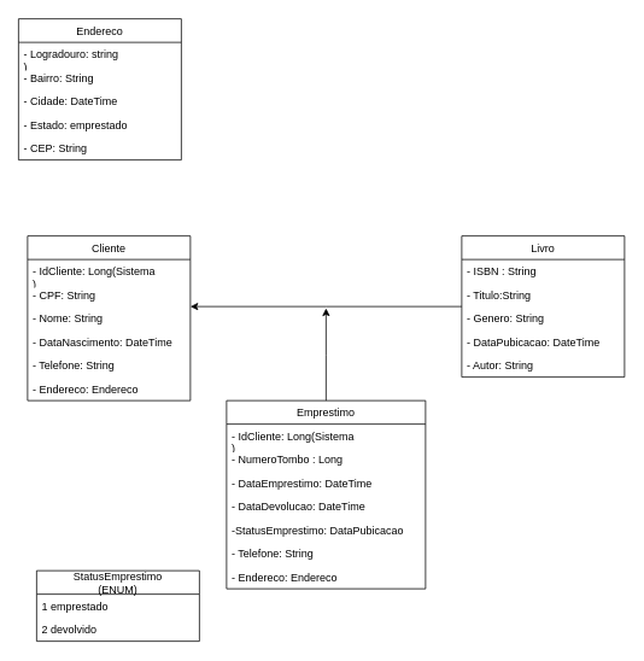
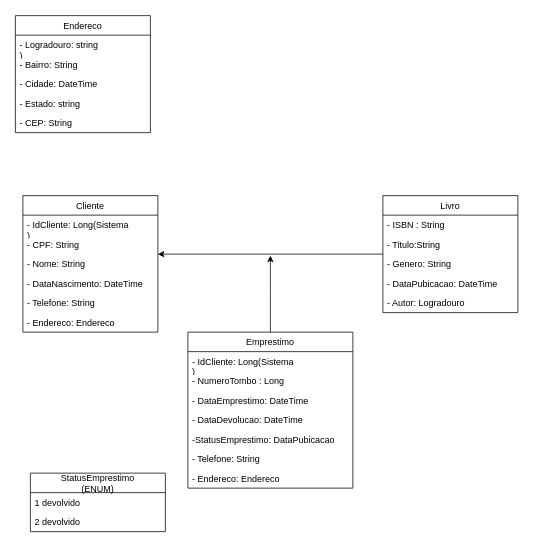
  <mxCell id="0" />
  <mxCell id="1" parent="0" />
  <mxCell id="2" value="Cliente" style="swimlane;fontStyle=0;childLayout=stackLayout;horizontal=1;startSize=26;fillColor=none;horizontalStack=0;resizeParent=1;resizeParentMax=0;resizeLast=0;collapsible=1;marginBottom=0;" vertex="1" parent="1"><mxGeometry x="30" y="260" width="180" height="182" as="geometry" /></mxCell>
  <mxCell id="3" value="- IdCliente: Long(Sistema&#10;)" style="text;strokeColor=none;fillColor=none;align=left;verticalAlign=top;spacingLeft=4;spacingRight=4;overflow=hidden;rotatable=0;points=[[0,0.5],[1,0.5]];portConstraint=eastwest;" vertex="1" parent="2"><mxGeometry y="26" width="180" height="26" as="geometry" /></mxCell>
  <mxCell id="4" value="- CPF: String" style="text;strokeColor=none;fillColor=none;align=left;verticalAlign=top;spacingLeft=4;spacingRight=4;overflow=hidden;rotatable=0;points=[[0,0.5],[1,0.5]];portConstraint=eastwest;" vertex="1" parent="2"><mxGeometry y="52" width="180" height="26" as="geometry" /></mxCell>
  <mxCell id="5" value="- Nome: String" style="text;strokeColor=none;fillColor=none;align=left;verticalAlign=top;spacingLeft=4;spacingRight=4;overflow=hidden;rotatable=0;points=[[0,0.5],[1,0.5]];portConstraint=eastwest;" vertex="1" parent="2"><mxGeometry y="78" width="180" height="26" as="geometry" /></mxCell>
  <mxCell id="6" value="- DataNascimento: DateTime" style="text;strokeColor=none;fillColor=none;align=left;verticalAlign=top;spacingLeft=4;spacingRight=4;overflow=hidden;rotatable=0;points=[[0,0.5],[1,0.5]];portConstraint=eastwest;" vertex="1" parent="2"><mxGeometry y="104" width="180" height="26" as="geometry" /></mxCell>
  <mxCell id="7" value="- Telefone: String" style="text;strokeColor=none;fillColor=none;align=left;verticalAlign=top;spacingLeft=4;spacingRight=4;overflow=hidden;rotatable=0;points=[[0,0.5],[1,0.5]];portConstraint=eastwest;" vertex="1" parent="2"><mxGeometry y="130" width="180" height="26" as="geometry" /></mxCell>
  <mxCell id="8" value="- Endereco: Endereco" style="text;strokeColor=none;fillColor=none;align=left;verticalAlign=top;spacingLeft=4;spacingRight=4;overflow=hidden;rotatable=0;points=[[0,0.5],[1,0.5]];portConstraint=eastwest;" vertex="1" parent="2"><mxGeometry y="156" width="180" height="26" as="geometry" /></mxCell>
  <mxCell id="9" value="Endereco" style="swimlane;fontStyle=0;childLayout=stackLayout;horizontal=1;startSize=26;fillColor=none;horizontalStack=0;resizeParent=1;resizeParentMax=0;resizeLast=0;collapsible=1;marginBottom=0;" vertex="1" parent="1"><mxGeometry x="20" y="20" width="180" height="156" as="geometry" /></mxCell>
  <mxCell id="10" value="- Logradouro: string&#10;)" style="text;strokeColor=none;fillColor=none;align=left;verticalAlign=top;spacingLeft=4;spacingRight=4;overflow=hidden;rotatable=0;points=[[0,0.5],[1,0.5]];portConstraint=eastwest;" vertex="1" parent="9"><mxGeometry y="26" width="180" height="26" as="geometry" /></mxCell>
  <mxCell id="11" value="- Bairro: String" style="text;strokeColor=none;fillColor=none;align=left;verticalAlign=top;spacingLeft=4;spacingRight=4;overflow=hidden;rotatable=0;points=[[0,0.5],[1,0.5]];portConstraint=eastwest;" vertex="1" parent="9"><mxGeometry y="52" width="180" height="26" as="geometry" /></mxCell>
  <mxCell id="12" value="- Cidade: DateTime" style="text;strokeColor=none;fillColor=none;align=left;verticalAlign=top;spacingLeft=4;spacingRight=4;overflow=hidden;rotatable=0;points=[[0,0.5],[1,0.5]];portConstraint=eastwest;" vertex="1" parent="9"><mxGeometry y="78" width="180" height="26" as="geometry" /></mxCell>
- <mxCell id="13" value="- Estado: emprestado" style="text;strokeColor=none;fillColor=none;align=left;verticalAlign=top;spacingLeft=4;spacingRight=4;overflow=hidden;rotatable=0;points=[[0,0.5],[1,0.5]];portConstraint=eastwest;" vertex="1" parent="9"><mxGeometry y="104" width="180" height="26" as="geometry" /></mxCell>
+ <mxCell id="13" value="- Estado: string" style="text;strokeColor=none;fillColor=none;align=left;verticalAlign=top;spacingLeft=4;spacingRight=4;overflow=hidden;rotatable=0;points=[[0,0.5],[1,0.5]];portConstraint=eastwest;" vertex="1" parent="9"><mxGeometry y="104" width="180" height="26" as="geometry" /></mxCell>
  <mxCell id="14" value="- CEP: String" style="text;strokeColor=none;fillColor=none;align=left;verticalAlign=top;spacingLeft=4;spacingRight=4;overflow=hidden;rotatable=0;points=[[0,0.5],[1,0.5]];portConstraint=eastwest;" vertex="1" parent="9"><mxGeometry y="130" width="180" height="26" as="geometry" /></mxCell>
  <mxCell id="15" style="edgeStyle=orthogonalEdgeStyle;rounded=0;orthogonalLoop=1;jettySize=auto;html=1;" edge="1" parent="1" source="16"><mxGeometry relative="1" as="geometry"><mxPoint x="210" y="338" as="targetPoint" /></mxGeometry></mxCell>
  <mxCell id="16" value="Livro" style="swimlane;fontStyle=0;childLayout=stackLayout;horizontal=1;startSize=26;fillColor=none;horizontalStack=0;resizeParent=1;resizeParentMax=0;resizeLast=0;collapsible=1;marginBottom=0;" vertex="1" parent="1"><mxGeometry x="510" y="260" width="180" height="156" as="geometry" /></mxCell>
  <mxCell id="17" value="- ISBN : String" style="text;strokeColor=none;fillColor=none;align=left;verticalAlign=top;spacingLeft=4;spacingRight=4;overflow=hidden;rotatable=0;points=[[0,0.5],[1,0.5]];portConstraint=eastwest;" vertex="1" parent="16"><mxGeometry y="26" width="180" height="26" as="geometry" /></mxCell>
  <mxCell id="18" value="- Titulo:String" style="text;strokeColor=none;fillColor=none;align=left;verticalAlign=top;spacingLeft=4;spacingRight=4;overflow=hidden;rotatable=0;points=[[0,0.5],[1,0.5]];portConstraint=eastwest;" vertex="1" parent="16"><mxGeometry y="52" width="180" height="26" as="geometry" /></mxCell>
  <mxCell id="19" value="- Genero: String" style="text;strokeColor=none;fillColor=none;align=left;verticalAlign=top;spacingLeft=4;spacingRight=4;overflow=hidden;rotatable=0;points=[[0,0.5],[1,0.5]];portConstraint=eastwest;" vertex="1" parent="16"><mxGeometry y="78" width="180" height="26" as="geometry" /></mxCell>
  <mxCell id="20" value="- DataPubicacao: DateTime" style="text;strokeColor=none;fillColor=none;align=left;verticalAlign=top;spacingLeft=4;spacingRight=4;overflow=hidden;rotatable=0;points=[[0,0.5],[1,0.5]];portConstraint=eastwest;" vertex="1" parent="16"><mxGeometry y="104" width="180" height="26" as="geometry" /></mxCell>
- <mxCell id="21" value="- Autor: String" style="text;strokeColor=none;fillColor=none;align=left;verticalAlign=top;spacingLeft=4;spacingRight=4;overflow=hidden;rotatable=0;points=[[0,0.5],[1,0.5]];portConstraint=eastwest;" vertex="1" parent="16"><mxGeometry y="130" width="180" height="26" as="geometry" /></mxCell>
+ <mxCell id="21" value="- Autor: Logradouro" style="text;strokeColor=none;fillColor=none;align=left;verticalAlign=top;spacingLeft=4;spacingRight=4;overflow=hidden;rotatable=0;points=[[0,0.5],[1,0.5]];portConstraint=eastwest;" vertex="1" parent="16"><mxGeometry y="130" width="180" height="26" as="geometry" /></mxCell>
  <mxCell id="22" style="edgeStyle=orthogonalEdgeStyle;rounded=0;orthogonalLoop=1;jettySize=auto;html=1;" edge="1" parent="1" source="23"><mxGeometry relative="1" as="geometry"><mxPoint x="360" y="340" as="targetPoint" /></mxGeometry></mxCell>
  <mxCell id="23" value="Emprestimo" style="swimlane;fontStyle=0;childLayout=stackLayout;horizontal=1;startSize=26;fillColor=none;horizontalStack=0;resizeParent=1;resizeParentMax=0;resizeLast=0;collapsible=1;marginBottom=0;" vertex="1" parent="1"><mxGeometry x="250" y="442" width="220" height="208" as="geometry" /></mxCell>
  <mxCell id="24" value="- IdCliente: Long(Sistema&#10;)" style="text;strokeColor=none;fillColor=none;align=left;verticalAlign=top;spacingLeft=4;spacingRight=4;overflow=hidden;rotatable=0;points=[[0,0.5],[1,0.5]];portConstraint=eastwest;" vertex="1" parent="23"><mxGeometry y="26" width="220" height="26" as="geometry" /></mxCell>
  <mxCell id="25" value="- NumeroTombo : Long" style="text;strokeColor=none;fillColor=none;align=left;verticalAlign=top;spacingLeft=4;spacingRight=4;overflow=hidden;rotatable=0;points=[[0,0.5],[1,0.5]];portConstraint=eastwest;" vertex="1" parent="23"><mxGeometry y="52" width="220" height="26" as="geometry" /></mxCell>
  <mxCell id="26" value="- DataEmprestimo: DateTime" style="text;strokeColor=none;fillColor=none;align=left;verticalAlign=top;spacingLeft=4;spacingRight=4;overflow=hidden;rotatable=0;points=[[0,0.5],[1,0.5]];portConstraint=eastwest;" vertex="1" parent="23"><mxGeometry y="78" width="220" height="26" as="geometry" /></mxCell>
  <mxCell id="27" value="- DataDevolucao: DateTime" style="text;strokeColor=none;fillColor=none;align=left;verticalAlign=top;spacingLeft=4;spacingRight=4;overflow=hidden;rotatable=0;points=[[0,0.5],[1,0.5]];portConstraint=eastwest;" vertex="1" parent="23"><mxGeometry y="104" width="220" height="26" as="geometry" /></mxCell>
  <mxCell id="28" value="-StatusEmprestimo: DataPubicacao&#10;" style="text;strokeColor=none;fillColor=none;align=left;verticalAlign=top;spacingLeft=4;spacingRight=4;overflow=hidden;rotatable=0;points=[[0,0.5],[1,0.5]];portConstraint=eastwest;" vertex="1" parent="23"><mxGeometry y="130" width="220" height="26" as="geometry" /></mxCell>
  <mxCell id="29" value="- Telefone: String" style="text;strokeColor=none;fillColor=none;align=left;verticalAlign=top;spacingLeft=4;spacingRight=4;overflow=hidden;rotatable=0;points=[[0,0.5],[1,0.5]];portConstraint=eastwest;" vertex="1" parent="23"><mxGeometry y="156" width="220" height="26" as="geometry" /></mxCell>
  <mxCell id="30" value="- Endereco: Endereco" style="text;strokeColor=none;fillColor=none;align=left;verticalAlign=top;spacingLeft=4;spacingRight=4;overflow=hidden;rotatable=0;points=[[0,0.5],[1,0.5]];portConstraint=eastwest;" vertex="1" parent="23"><mxGeometry y="182" width="220" height="26" as="geometry" /></mxCell>
  <mxCell id="31" value="StatusEmprestimo&#10;(ENUM)" style="swimlane;fontStyle=0;childLayout=stackLayout;horizontal=1;startSize=26;fillColor=none;horizontalStack=0;resizeParent=1;resizeParentMax=0;resizeLast=0;collapsible=1;marginBottom=0;" vertex="1" parent="1"><mxGeometry x="40" y="630" width="180" height="78" as="geometry" /></mxCell>
- <mxCell id="32" value="1 emprestado" style="text;strokeColor=none;fillColor=none;align=left;verticalAlign=top;spacingLeft=4;spacingRight=4;overflow=hidden;rotatable=0;points=[[0,0.5],[1,0.5]];portConstraint=eastwest;" vertex="1" parent="31"><mxGeometry y="26" width="180" height="26" as="geometry" /></mxCell>
+ <mxCell id="32" value="1 devolvido" style="text;strokeColor=none;fillColor=none;align=left;verticalAlign=top;spacingLeft=4;spacingRight=4;overflow=hidden;rotatable=0;points=[[0,0.5],[1,0.5]];portConstraint=eastwest;" vertex="1" parent="31"><mxGeometry y="26" width="180" height="26" as="geometry" /></mxCell>
  <mxCell id="33" value="2 devolvido" style="text;strokeColor=none;fillColor=none;align=left;verticalAlign=top;spacingLeft=4;spacingRight=4;overflow=hidden;rotatable=0;points=[[0,0.5],[1,0.5]];portConstraint=eastwest;" vertex="1" parent="31"><mxGeometry y="52" width="180" height="26" as="geometry" /></mxCell>
